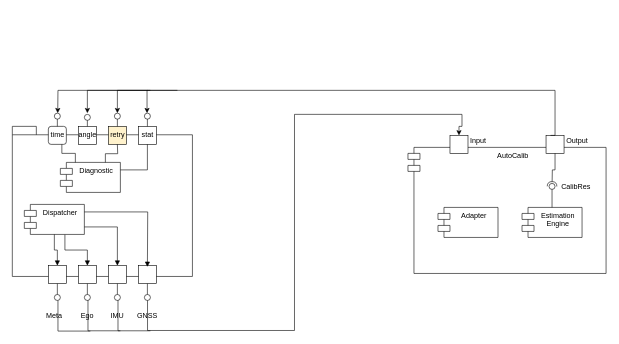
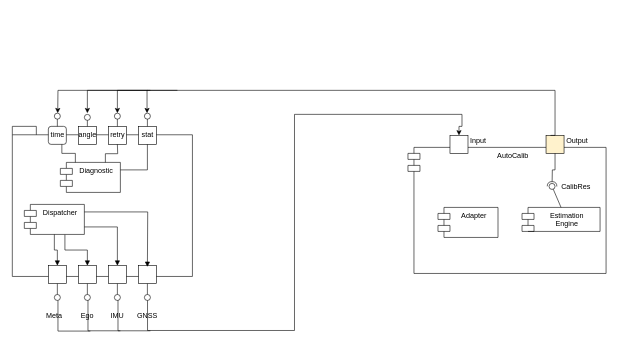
  <mxCell id="0" />
  <mxCell id="1" parent="0" />
  <mxCell id="2" value="" style="shape=folder;fontStyle=1;spacingTop=10;tabWidth=40;tabHeight=14;tabPosition=left;html=1;whiteSpace=wrap;" vertex="1" parent="1"><mxGeometry x="20" y="210" width="300" height="250" as="geometry" /></mxCell>
  <mxCell id="3" value="" style="endArrow=open;strokeColor=#FF0000;endFill=1;rounded=0" parent="1" edge="1"><mxGeometry relative="1" as="geometry"><mxPoint x="174.5" y="228" as="sourcePoint" /></mxGeometry></mxCell>
  <mxCell id="4" value="AutoCalib&lt;br&gt;" style="shape=module;align=left;spacingLeft=20;align=center;verticalAlign=top;whiteSpace=wrap;html=1;" vertex="1" parent="1"><mxGeometry x="679" y="245" width="330" height="210" as="geometry" /></mxCell>
  <mxCell id="5" value="Adapter" style="shape=module;align=left;spacingLeft=20;align=center;verticalAlign=top;whiteSpace=wrap;html=1;" vertex="1" parent="1"><mxGeometry x="729" y="345" width="100" height="50" as="geometry" /></mxCell>
  <mxCell id="6" value="Input&#10;" style="fontStyle=0;labelPosition=right;verticalLabelPosition=middle;align=left;verticalAlign=middle;spacingLeft=2;" vertex="1" parent="1"><mxGeometry x="749" y="225" width="30" height="30" as="geometry" /></mxCell>
- <mxCell id="7" value="Estimation&lt;br&gt;Engine" style="shape=module;align=left;spacingLeft=20;align=center;verticalAlign=top;whiteSpace=wrap;html=1;" vertex="1" parent="1"><mxGeometry x="869" y="345" width="100" height="50" as="geometry" /></mxCell>
- <mxCell id="8" value="Output&#10;" style="fontStyle=0;labelPosition=right;verticalLabelPosition=middle;align=left;verticalAlign=middle;spacingLeft=2;" vertex="1" parent="1"><mxGeometry x="909" y="225" width="30" height="30" as="geometry" /></mxCell>
+ <mxCell id="7" value="Estimation&lt;br&gt;Engine" style="shape=module;align=left;spacingLeft=20;align=center;verticalAlign=top;whiteSpace=wrap;html=1;" vertex="1" parent="1"><mxGeometry x="869" y="345" width="130" height="40" as="geometry" /></mxCell>
+ <mxCell id="8" value="Output&#10;" style="fontStyle=0;labelPosition=right;verticalLabelPosition=middle;align=left;verticalAlign=middle;spacingLeft=2;fillColor=#fff2cc;" vertex="1" parent="1"><mxGeometry x="909" y="225" width="30" height="30" as="geometry" /></mxCell>
  <mxCell id="9" value="" style="ellipse;whiteSpace=wrap;html=1;align=center;aspect=fixed;fillColor=none;strokeColor=none;resizable=0;perimeter=centerPerimeter;rotatable=0;allowArrows=0;points=[];outlineConnect=1;" vertex="1" parent="1"><mxGeometry x="814" y="345" width="10" height="10" as="geometry" /></mxCell>
  <mxCell id="10" value="" style="rounded=0;orthogonalLoop=1;jettySize=auto;html=1;endArrow=oval;endFill=0;sketch=0;sourcePerimeterSpacing=0;targetPerimeterSpacing=0;endSize=10;exitX=0.5;exitY=0;exitDx=0;exitDy=0;entryX=0.16;entryY=1.04;entryDx=0;entryDy=0;entryPerimeter=0;" edge="1" parent="1" source="7"><mxGeometry relative="1" as="geometry"><mxPoint x="829" y="330" as="sourcePoint" /><mxPoint x="919" y="310" as="targetPoint" /></mxGeometry></mxCell>
  <mxCell id="11" value="" style="rounded=0;orthogonalLoop=1;jettySize=auto;html=1;endArrow=halfCircle;endFill=0;endSize=6;strokeWidth=1;sketch=0;entryX=1.06;entryY=0;entryDx=0;entryDy=0;entryPerimeter=0;exitX=0.5;exitY=1;exitDx=0;exitDy=0;edgeStyle=orthogonalEdgeStyle;" edge="1" parent="1" source="8"><mxGeometry relative="1" as="geometry"><mxPoint x="1099" y="195" as="sourcePoint" /><mxPoint x="919" y="310" as="targetPoint" /></mxGeometry></mxCell>
  <mxCell id="12" value="" style="ellipse;whiteSpace=wrap;html=1;align=center;aspect=fixed;fillColor=none;strokeColor=none;resizable=0;perimeter=centerPerimeter;rotatable=0;allowArrows=0;points=[];outlineConnect=1;" vertex="1" parent="1"><mxGeometry x="844" y="325" width="10" height="10" as="geometry" /></mxCell>
  <mxCell id="13" value="" style="ellipse;whiteSpace=wrap;html=1;align=center;aspect=fixed;fillColor=none;strokeColor=none;resizable=0;perimeter=centerPerimeter;rotatable=0;allowArrows=0;points=[];outlineConnect=1;" vertex="1" parent="1"><mxGeometry x="550" y="20" width="10" height="10" as="geometry" /></mxCell>
  <mxCell id="14" value="CalibRes" style="text;html=1;strokeColor=none;fillColor=none;align=center;verticalAlign=middle;whiteSpace=wrap;rounded=0;" vertex="1" parent="1"><mxGeometry x="929" y="295" width="60" height="30" as="geometry" /></mxCell>
  <mxCell id="15" value="stat" style="html=1;rounded=0;" vertex="1" parent="1"><mxGeometry x="230" y="210" width="30" height="30" as="geometry" /></mxCell>
  <mxCell id="16" value="" style="endArrow=none;html=1;rounded=0;align=center;verticalAlign=top;endFill=0;labelBackgroundColor=none;endSize=2;" edge="1" source="15" target="17" parent="1"><mxGeometry relative="1" as="geometry" /></mxCell>
  <mxCell id="17" value="" style="ellipse;html=1;fontSize=11;align=center;fillColor=none;points=[];aspect=fixed;resizable=0;verticalAlign=bottom;labelPosition=center;verticalLabelPosition=top;flipH=1;" vertex="1" parent="1"><mxGeometry x="240" y="188" width="10" height="10" as="geometry" /></mxCell>
- <mxCell id="18" value="retry" style="html=1;rounded=0;direction=north;flipH=0;flipV=1;fillColor=#fff2cc;" vertex="1" parent="1"><mxGeometry x="180" y="210" width="30" height="30" as="geometry" /></mxCell>
+ <mxCell id="18" value="retry" style="html=1;rounded=0;direction=north;flipH=0;flipV=1;" vertex="1" parent="1"><mxGeometry x="180" y="210" width="30" height="30" as="geometry" /></mxCell>
  <mxCell id="19" value="" style="endArrow=none;html=1;rounded=0;align=center;verticalAlign=top;endFill=0;labelBackgroundColor=none;endSize=2;" edge="1" source="18" target="20" parent="1"><mxGeometry relative="1" as="geometry" /></mxCell>
  <mxCell id="20" value="" style="ellipse;html=1;fontSize=11;align=center;fillColor=none;points=[];aspect=fixed;resizable=0;verticalAlign=bottom;labelPosition=center;verticalLabelPosition=top;flipH=0;flipV=1;" vertex="1" parent="1"><mxGeometry x="190" y="188" width="10" height="10" as="geometry" /></mxCell>
  <mxCell id="21" value="angle" style="html=1;rounded=0;" vertex="1" parent="1"><mxGeometry x="130" y="210" width="30" height="30" as="geometry" /></mxCell>
  <mxCell id="22" value="" style="endArrow=none;html=1;rounded=0;align=center;verticalAlign=top;endFill=0;labelBackgroundColor=none;endSize=2;" edge="1" parent="1" source="21" target="23"><mxGeometry relative="1" as="geometry" /></mxCell>
  <mxCell id="23" value="" style="ellipse;html=1;fontSize=11;align=center;fillColor=none;points=[];aspect=fixed;resizable=0;verticalAlign=bottom;labelPosition=center;verticalLabelPosition=top;flipH=1;" vertex="1" parent="1"><mxGeometry x="140" y="190" width="10" height="10" as="geometry" /></mxCell>
  <mxCell id="24" value="time" style="html=1;direction=north;flipH=0;flipV=1;rounded=1;" vertex="1" parent="1"><mxGeometry x="80" y="210" width="30" height="30" as="geometry" /></mxCell>
  <mxCell id="25" value="" style="endArrow=none;html=1;rounded=0;align=center;verticalAlign=top;endFill=0;labelBackgroundColor=none;endSize=2;" edge="1" parent="1" source="24" target="26"><mxGeometry relative="1" as="geometry" /></mxCell>
  <mxCell id="26" value="" style="ellipse;html=1;fontSize=11;align=center;fillColor=none;points=[];aspect=fixed;resizable=0;verticalAlign=bottom;labelPosition=center;verticalLabelPosition=top;flipH=0;flipV=1;" vertex="1" parent="1"><mxGeometry x="90" y="188" width="10" height="10" as="geometry" /></mxCell>
  <mxCell id="27" value="" style="html=1;rounded=0;direction=east;flipV=1;flipH=1;" vertex="1" parent="1"><mxGeometry x="230" y="442" width="30" height="30" as="geometry" /></mxCell>
  <mxCell id="28" value="" style="endArrow=none;html=1;rounded=0;align=center;verticalAlign=top;endFill=0;labelBackgroundColor=none;endSize=2;" edge="1" parent="1" source="27" target="29"><mxGeometry relative="1" as="geometry" /></mxCell>
  <mxCell id="29" value="" style="ellipse;html=1;fontSize=11;align=center;fillColor=none;points=[];aspect=fixed;resizable=0;verticalAlign=bottom;labelPosition=center;verticalLabelPosition=top;flipH=1;flipV=1;" vertex="1" parent="1"><mxGeometry x="240" y="490" width="10" height="10" as="geometry" /></mxCell>
  <mxCell id="30" value="" style="html=1;rounded=0;direction=north;flipH=1;flipV=1;" vertex="1" parent="1"><mxGeometry x="180" y="442" width="30" height="30" as="geometry" /></mxCell>
  <mxCell id="31" value="" style="endArrow=none;html=1;rounded=0;align=center;verticalAlign=top;endFill=0;labelBackgroundColor=none;endSize=2;" edge="1" parent="1" source="30" target="32"><mxGeometry relative="1" as="geometry" /></mxCell>
  <mxCell id="32" value="" style="ellipse;html=1;fontSize=11;align=center;fillColor=none;points=[];aspect=fixed;resizable=0;verticalAlign=bottom;labelPosition=center;verticalLabelPosition=top;flipH=1;flipV=1;" vertex="1" parent="1"><mxGeometry x="190" y="490" width="10" height="10" as="geometry" /></mxCell>
  <mxCell id="33" value="" style="html=1;rounded=0;direction=east;flipV=1;flipH=1;" vertex="1" parent="1"><mxGeometry x="130" y="442" width="30" height="30" as="geometry" /></mxCell>
  <mxCell id="34" value="" style="endArrow=none;html=1;rounded=0;align=center;verticalAlign=top;endFill=0;labelBackgroundColor=none;endSize=2;" edge="1" parent="1" source="33" target="35"><mxGeometry relative="1" as="geometry" /></mxCell>
  <mxCell id="35" value="" style="ellipse;html=1;fontSize=11;align=center;fillColor=none;points=[];aspect=fixed;resizable=0;verticalAlign=bottom;labelPosition=center;verticalLabelPosition=top;flipH=1;flipV=1;" vertex="1" parent="1"><mxGeometry x="140" y="490" width="10" height="10" as="geometry" /></mxCell>
  <mxCell id="36" value="" style="html=1;rounded=0;direction=north;flipH=1;flipV=1;rotation=-180;" vertex="1" parent="1"><mxGeometry x="80" y="442" width="30" height="30" as="geometry" /></mxCell>
  <mxCell id="37" value="" style="endArrow=none;html=1;rounded=0;align=center;verticalAlign=top;endFill=0;labelBackgroundColor=none;endSize=2;" edge="1" parent="1" source="36" target="38"><mxGeometry relative="1" as="geometry" /></mxCell>
  <mxCell id="38" value="" style="ellipse;html=1;fontSize=11;align=center;fillColor=none;points=[];aspect=fixed;resizable=0;verticalAlign=bottom;labelPosition=center;verticalLabelPosition=top;flipH=1;flipV=1;" vertex="1" parent="1"><mxGeometry x="90" y="490" width="10" height="10" as="geometry" /></mxCell>
  <mxCell id="39" value="Dispatcher" style="shape=module;align=left;spacingLeft=20;align=center;verticalAlign=top;whiteSpace=wrap;html=1;" vertex="1" parent="1"><mxGeometry x="40" y="340" width="100" height="50" as="geometry" /></mxCell>
  <mxCell id="40" value="Diagnostic" style="shape=module;align=left;spacingLeft=20;align=center;verticalAlign=top;whiteSpace=wrap;html=1;" vertex="1" parent="1"><mxGeometry x="100" y="270" width="100" height="50" as="geometry" /></mxCell>
  <mxCell id="41" value="" style="endArrow=block;startArrow=none;endFill=1;startFill=0;html=1;rounded=0;exitX=0.5;exitY=1;exitDx=0;exitDy=0;edgeStyle=orthogonalEdgeStyle;" edge="1" parent="1" source="39" target="36"><mxGeometry width="160" relative="1" as="geometry"><mxPoint x="140" y="380" as="sourcePoint" /><mxPoint x="300" y="380" as="targetPoint" /></mxGeometry></mxCell>
  <mxCell id="42" value="" style="endArrow=block;startArrow=none;endFill=1;startFill=0;html=1;rounded=0;exitX=0.676;exitY=1.008;exitDx=0;exitDy=0;exitPerimeter=0;entryX=0.5;entryY=0;entryDx=0;entryDy=0;edgeStyle=orthogonalEdgeStyle;" edge="1" parent="1" source="39" target="33"><mxGeometry width="160" relative="1" as="geometry"><mxPoint x="100" y="400" as="sourcePoint" /><mxPoint x="104" y="452" as="targetPoint" /></mxGeometry></mxCell>
  <mxCell id="43" value="" style="endArrow=block;startArrow=none;endFill=1;startFill=0;html=1;rounded=0;exitX=1;exitY=0.75;exitDx=0;exitDy=0;entryX=1;entryY=0.5;entryDx=0;entryDy=0;edgeStyle=orthogonalEdgeStyle;" edge="1" parent="1" source="39" target="30"><mxGeometry width="160" relative="1" as="geometry"><mxPoint x="118" y="400" as="sourcePoint" /><mxPoint x="155" y="452" as="targetPoint" /></mxGeometry></mxCell>
  <mxCell id="44" value="" style="endArrow=block;startArrow=none;endFill=1;startFill=0;html=1;rounded=0;exitX=1;exitY=0.25;exitDx=0;exitDy=0;entryX=1;entryY=0.5;entryDx=0;entryDy=0;edgeStyle=orthogonalEdgeStyle;" edge="1" parent="1" source="39"><mxGeometry width="160" relative="1" as="geometry"><mxPoint x="190" y="380" as="sourcePoint" /><mxPoint x="245" y="444" as="targetPoint" /></mxGeometry></mxCell>
  <mxCell id="45" value="Meta" style="text;html=1;strokeColor=none;fillColor=none;align=center;verticalAlign=middle;whiteSpace=wrap;rounded=0;" vertex="1" parent="1"><mxGeometry x="60" y="510" width="60" height="30" as="geometry" /></mxCell>
  <mxCell id="46" value="Ego" style="text;html=1;strokeColor=none;fillColor=none;align=center;verticalAlign=middle;whiteSpace=wrap;rounded=0;" vertex="1" parent="1"><mxGeometry x="115" y="510" width="60" height="30" as="geometry" /></mxCell>
  <mxCell id="47" value="IMU" style="text;html=1;strokeColor=none;fillColor=none;align=center;verticalAlign=middle;whiteSpace=wrap;rounded=0;" vertex="1" parent="1"><mxGeometry x="165" y="510" width="60" height="30" as="geometry" /></mxCell>
  <mxCell id="48" value="GNSS" style="text;html=1;strokeColor=none;fillColor=none;align=center;verticalAlign=middle;whiteSpace=wrap;rounded=0;" vertex="1" parent="1"><mxGeometry x="215" y="510" width="60" height="30" as="geometry" /></mxCell>
  <mxCell id="49" value="" style="endArrow=classic;html=1;rounded=0;entryX=0.56;entryY=1;entryDx=0;entryDy=0;entryPerimeter=0;" edge="1" parent="1" target="26"><mxGeometry width="50" height="50" relative="1" as="geometry"><mxPoint x="250" y="150" as="sourcePoint" /><mxPoint x="100" y="160" as="targetPoint" /><Array as="points"><mxPoint x="96" y="150" /></Array></mxGeometry></mxCell>
  <mxCell id="50" value="" style="endArrow=classic;html=1;rounded=0;entryX=0.56;entryY=1;entryDx=0;entryDy=0;entryPerimeter=0;" edge="1" parent="1"><mxGeometry width="50" height="50" relative="1" as="geometry"><mxPoint x="245" y="150" as="sourcePoint" /><mxPoint x="145" y="188" as="targetPoint" /><Array as="points"><mxPoint x="145" y="150" /></Array></mxGeometry></mxCell>
  <mxCell id="51" value="" style="endArrow=classic;html=1;rounded=0;entryX=0.56;entryY=1;entryDx=0;entryDy=0;entryPerimeter=0;" edge="1" parent="1"><mxGeometry width="50" height="50" relative="1" as="geometry"><mxPoint x="295" y="150" as="sourcePoint" /><mxPoint x="195" y="188" as="targetPoint" /><Array as="points"><mxPoint x="195" y="150" /></Array></mxGeometry></mxCell>
  <mxCell id="52" value="" style="endArrow=classic;html=1;rounded=0;exitX=0.25;exitY=0;exitDx=0;exitDy=0;entryX=0.56;entryY=0;entryDx=0;entryDy=0;entryPerimeter=0;edgeStyle=orthogonalEdgeStyle;" edge="1" parent="1" source="8" target="17"><mxGeometry width="50" height="50" relative="1" as="geometry"><mxPoint x="500" y="400" as="sourcePoint" /><mxPoint x="550" y="350" as="targetPoint" /><Array as="points"><mxPoint x="924" y="225" /><mxPoint x="924" y="150" /><mxPoint x="244" y="150" /></Array></mxGeometry></mxCell>
  <mxCell id="53" value="" style="endArrow=none;html=1;rounded=0;exitX=1;exitY=0.25;exitDx=0;exitDy=0;entryX=0.5;entryY=1;entryDx=0;entryDy=0;edgeStyle=orthogonalEdgeStyle;" edge="1" parent="1" source="40" target="15"><mxGeometry width="50" height="50" relative="1" as="geometry"><mxPoint x="190" y="280" as="sourcePoint" /><mxPoint x="240" y="230" as="targetPoint" /></mxGeometry></mxCell>
  <mxCell id="54" value="" style="endArrow=none;html=1;rounded=0;exitX=0.75;exitY=0;exitDx=0;exitDy=0;entryX=0.5;entryY=1;entryDx=0;entryDy=0;edgeStyle=orthogonalEdgeStyle;" edge="1" parent="1" source="40"><mxGeometry width="50" height="50" relative="1" as="geometry"><mxPoint x="150" y="283" as="sourcePoint" /><mxPoint x="195" y="240" as="targetPoint" /></mxGeometry></mxCell>
  <mxCell id="55" value="" style="endArrow=none;html=1;rounded=0;exitX=0.25;exitY=0;exitDx=0;exitDy=0;entryX=0;entryY=0.75;entryDx=0;entryDy=0;edgeStyle=orthogonalEdgeStyle;" edge="1" parent="1" source="40" target="24"><mxGeometry width="50" height="50" relative="1" as="geometry"><mxPoint x="105" y="260" as="sourcePoint" /><mxPoint x="100" y="230" as="targetPoint" /></mxGeometry></mxCell>
  <mxCell id="56" value="" style="endArrow=none;html=1;rounded=0;exitX=0.36;exitY=0.08;exitDx=0;exitDy=0;exitPerimeter=0;" edge="1" parent="1"><mxGeometry width="50" height="50" relative="1" as="geometry"><mxPoint x="96" y="500" as="sourcePoint" /><mxPoint x="150" y="551" as="targetPoint" /><Array as="points"><mxPoint x="96" y="551" /></Array></mxGeometry></mxCell>
  <mxCell id="57" value="" style="endArrow=none;html=1;rounded=0;exitX=0.36;exitY=0.08;exitDx=0;exitDy=0;exitPerimeter=0;" edge="1" parent="1"><mxGeometry width="50" height="50" relative="1" as="geometry"><mxPoint x="146" y="499.5" as="sourcePoint" /><mxPoint x="200" y="550.5" as="targetPoint" /><Array as="points"><mxPoint x="146" y="550.5" /></Array></mxGeometry></mxCell>
  <mxCell id="58" value="" style="endArrow=none;html=1;rounded=0;exitX=0.36;exitY=0.08;exitDx=0;exitDy=0;exitPerimeter=0;" edge="1" parent="1"><mxGeometry width="50" height="50" relative="1" as="geometry"><mxPoint x="196" y="499.5" as="sourcePoint" /><mxPoint x="250" y="550.5" as="targetPoint" /><Array as="points"><mxPoint x="196" y="550.5" /></Array></mxGeometry></mxCell>
  <mxCell id="59" value="" style="endArrow=classic;html=1;rounded=0;exitX=0.48;exitY=0;exitDx=0;exitDy=0;exitPerimeter=0;edgeStyle=orthogonalEdgeStyle;endFill=1;entryX=0.5;entryY=0;entryDx=0;entryDy=0;" edge="1" parent="1" source="29" target="6"><mxGeometry width="50" height="50" relative="1" as="geometry"><mxPoint x="248.6" y="528.6" as="sourcePoint" /><mxPoint x="769" y="220" as="targetPoint" /><Array as="points"><mxPoint x="245" y="550" /><mxPoint x="490" y="550" /><mxPoint x="490" y="190" /><mxPoint x="769" y="190" /><mxPoint x="769" y="210" /><mxPoint x="764" y="210" /></Array></mxGeometry></mxCell>
